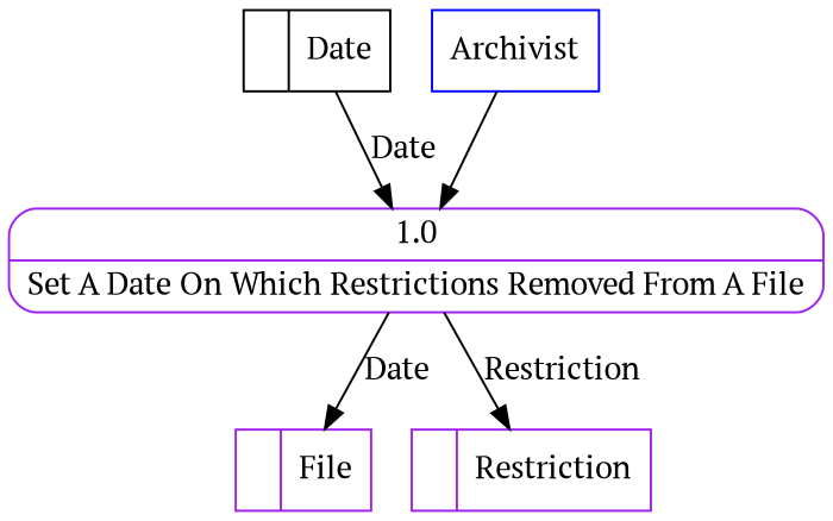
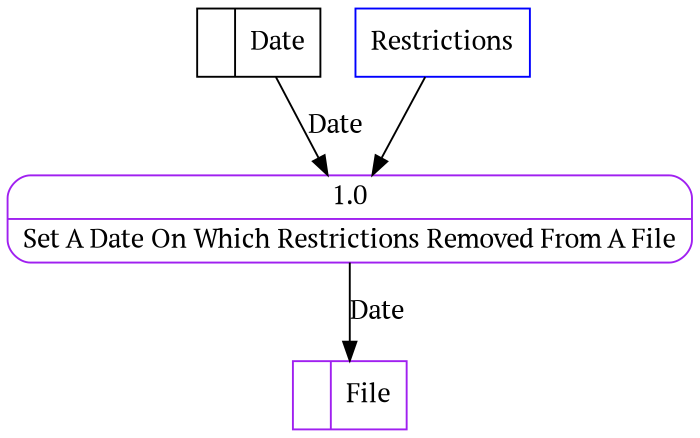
  digraph {
    fontname="PT Serif"
    node [color=purple fontname="PT Serif" shape=record]
    edge [fontname="PT Serif"]
    n1 [label="<f0>  |<f1> File "]
-   n2 [label="<f0>  |<f1> Restriction "]
    n3 [color=black label="<f0>  |<f1> Date "]
    n4 [label="{<f0> 1.0|<f1> Set A Date On Which Restrictions Removed From A File }" shape=Mrecord]
-   n5 [color=blue label=Archivist shape=box]
+   n5 [color=blue label=Restrictions shape=box]
    n3 -> n4 [label=Date]
    n4 -> n1 [label=Date]
-   n4 -> n2 [label=Restriction]
    n5 -> n4
  }
